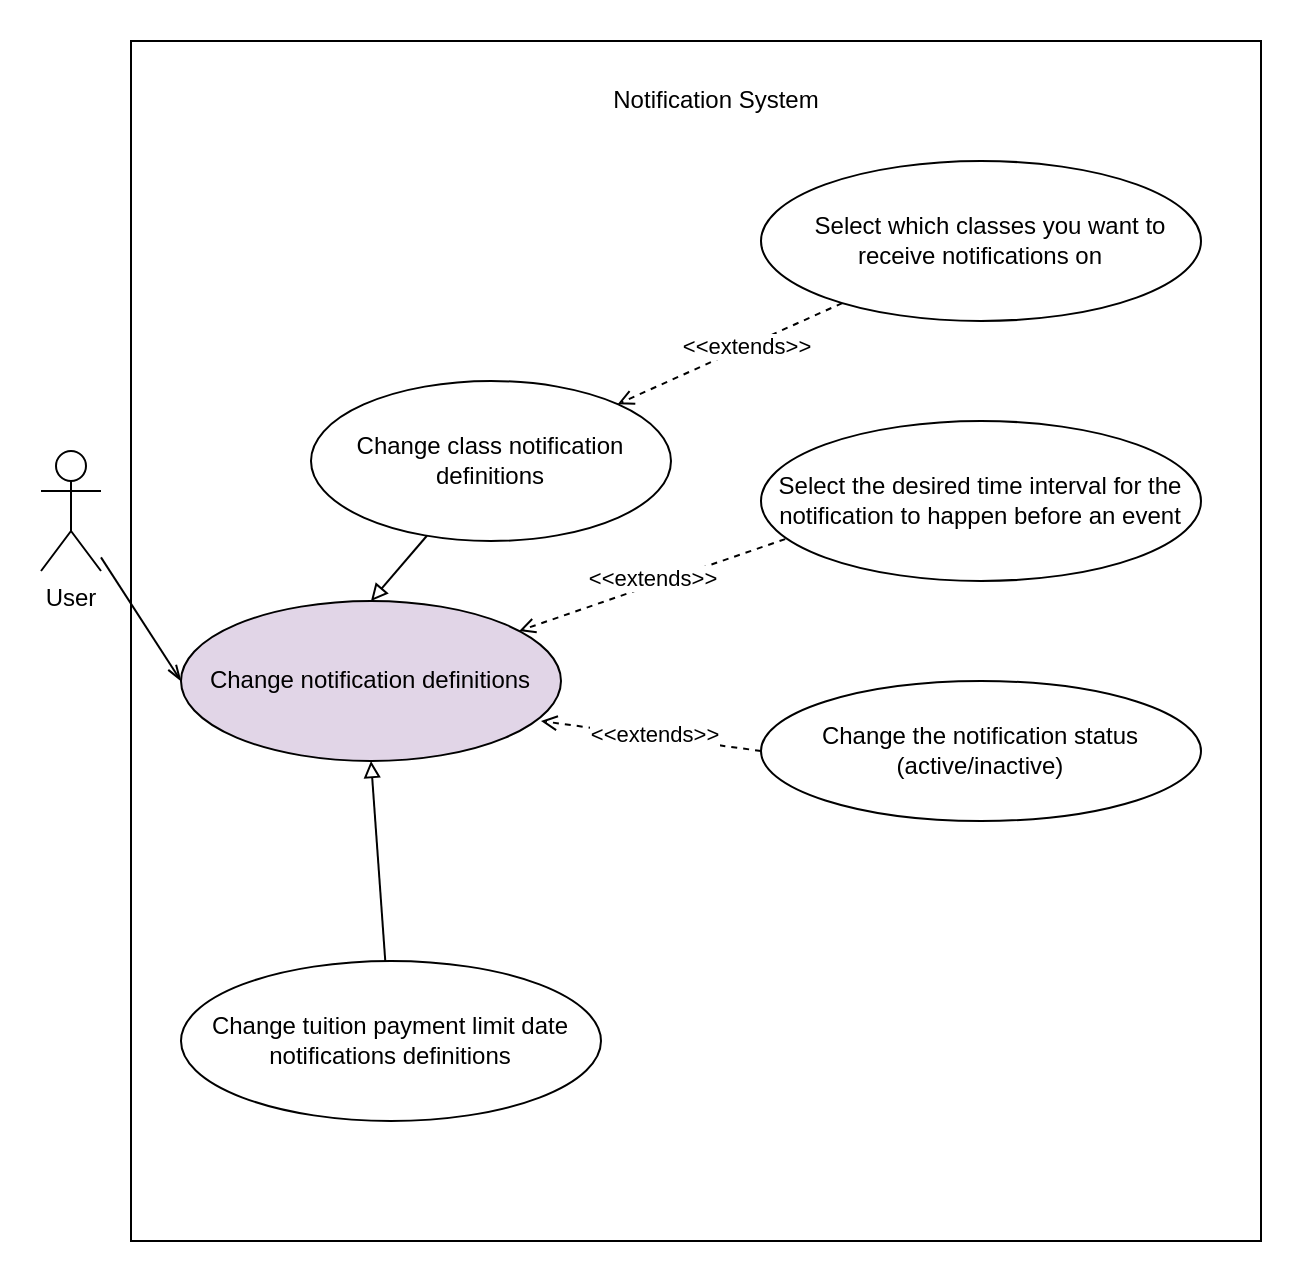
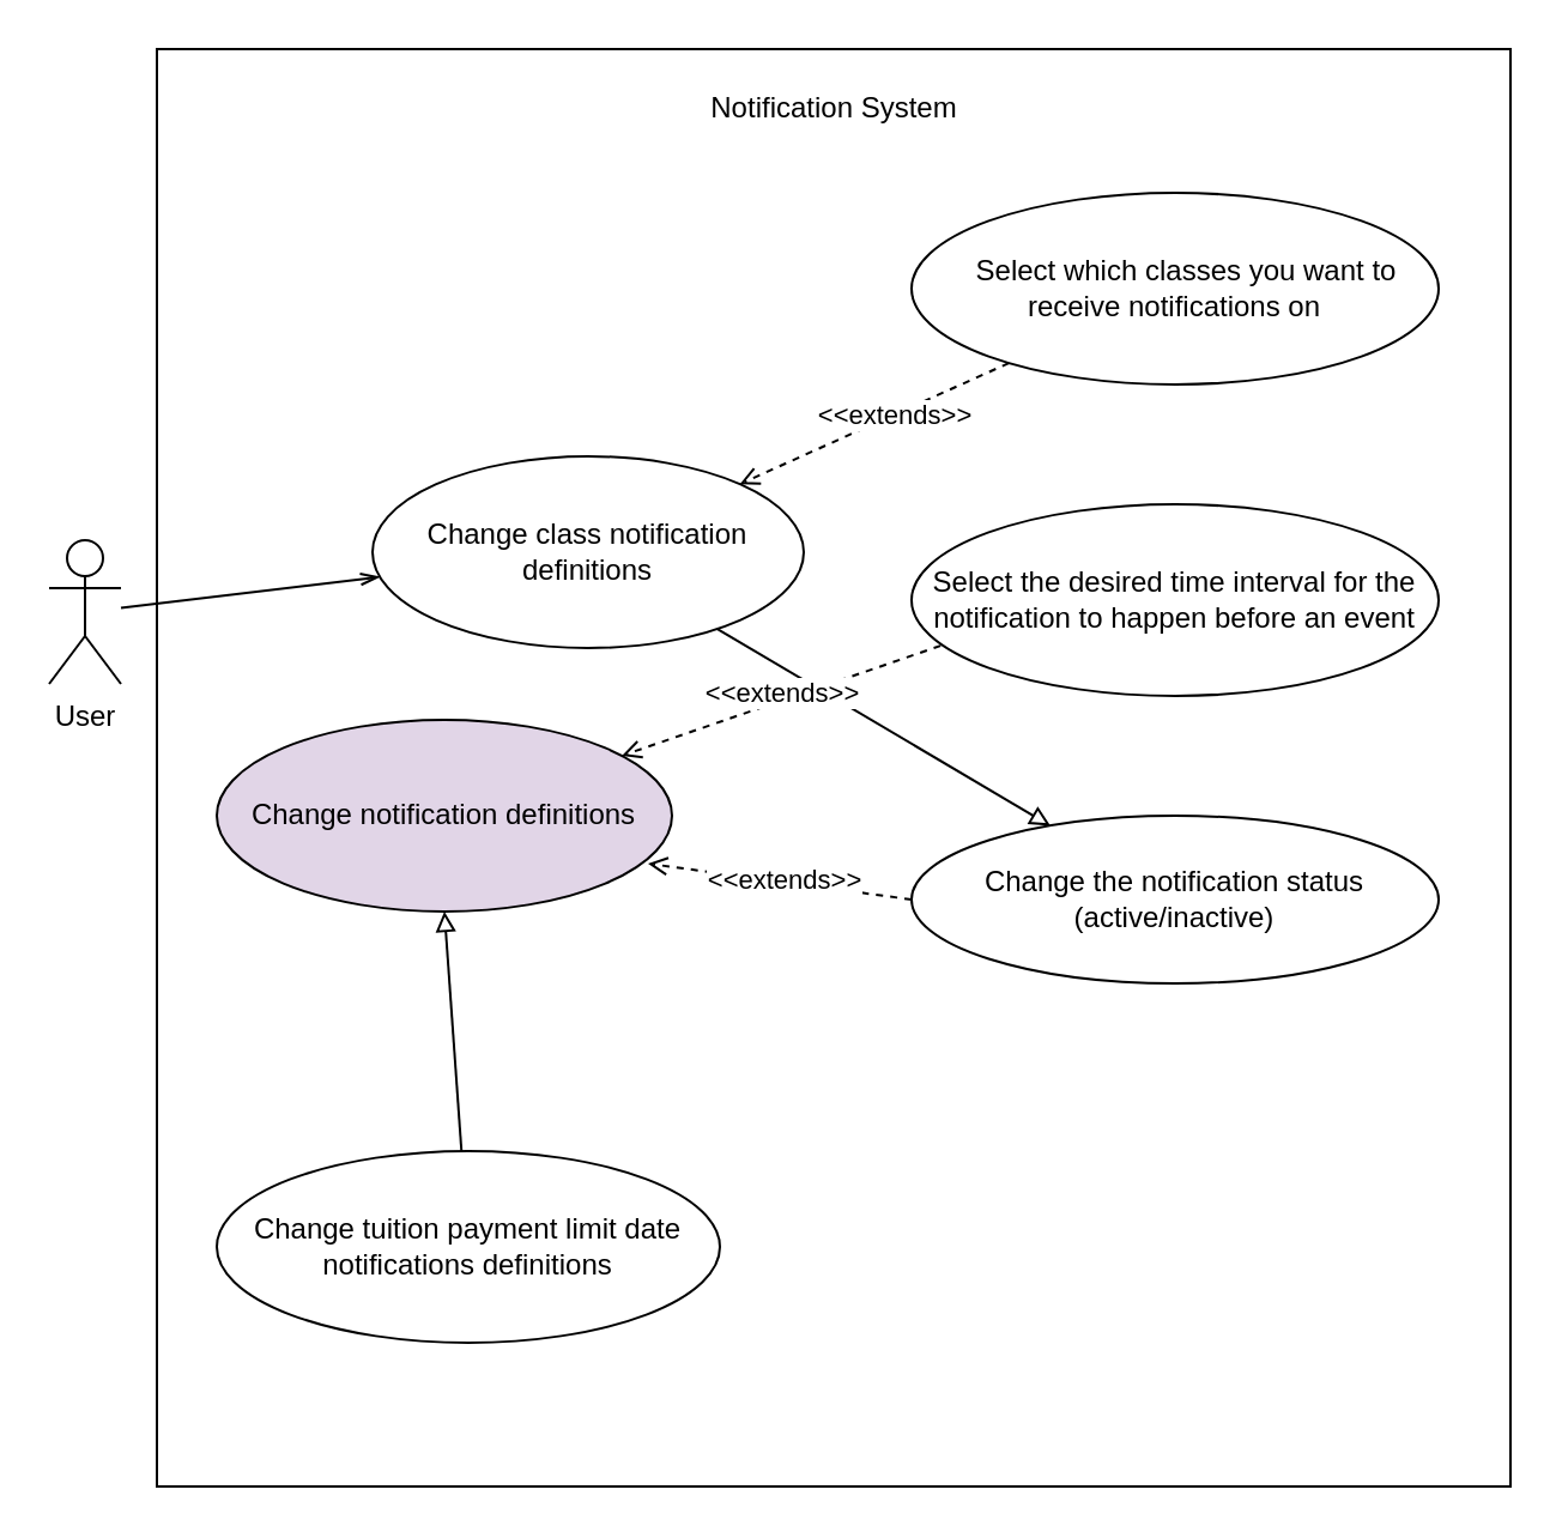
  <mxCell id="0" />
  <mxCell id="1" parent="0" />
  <mxCell id="2" value="" style="rounded=0;whiteSpace=wrap;html=1;" parent="1" vertex="1"><mxGeometry x="65" y="20" width="565" height="600" as="geometry" /></mxCell>
- <mxCell id="3" style="edgeStyle=none;rounded=0;orthogonalLoop=1;jettySize=auto;html=1;entryX=0;entryY=0.5;entryDx=0;entryDy=0;endArrow=openThin;endFill=0;" parent="1" source="4" target="10" edge="1"><mxGeometry relative="1" as="geometry" /></mxCell>
+ <mxCell id="3" style="edgeStyle=none;rounded=0;orthogonalLoop=1;jettySize=auto;html=1;endArrow=openThin;endFill=0;" parent="1" source="4" target="6" edge="1"><mxGeometry relative="1" as="geometry" /></mxCell>
  <mxCell id="4" value="User" style="shape=umlActor;verticalLabelPosition=bottom;verticalAlign=top;html=1;outlineConnect=0;" parent="1" vertex="1"><mxGeometry x="20" y="225" width="30" height="60" as="geometry" /></mxCell>
- <mxCell id="5" style="edgeStyle=none;rounded=0;orthogonalLoop=1;jettySize=auto;html=1;entryX=0.5;entryY=0;entryDx=0;entryDy=0;endArrow=block;endFill=0;" parent="1" source="6" target="10" edge="1"><mxGeometry relative="1" as="geometry" /></mxCell>
+ <mxCell id="5" style="edgeStyle=none;rounded=0;orthogonalLoop=1;jettySize=auto;html=1;endArrow=block;endFill=0;" parent="1" source="6" target="13" edge="1"><mxGeometry relative="1" as="geometry" /></mxCell>
  <mxCell id="6" value="Change class notification definitions" style="ellipse;whiteSpace=wrap;html=1;" parent="1" vertex="1"><mxGeometry x="155" y="190" width="180" height="80" as="geometry" /></mxCell>
  <mxCell id="7" style="edgeStyle=none;rounded=0;orthogonalLoop=1;jettySize=auto;html=1;entryX=0.5;entryY=1;entryDx=0;entryDy=0;endArrow=block;endFill=0;" parent="1" source="8" target="10" edge="1"><mxGeometry relative="1" as="geometry" /></mxCell>
  <mxCell id="8" value="Change tuition payment limit date notifications definitions" style="ellipse;whiteSpace=wrap;html=1;" parent="1" vertex="1"><mxGeometry x="90" y="480" width="210" height="80" as="geometry" /></mxCell>
- <mxCell id="9" value="Notification System" style="text;html=1;strokeColor=none;fillColor=none;align=center;verticalAlign=middle;whiteSpace=wrap;rounded=0;" parent="1" vertex="1"><mxGeometry x="287.5" y="35" width="140" height="30" as="geometry" /></mxCell>
+ <mxCell id="9" value="Notification System" style="text;html=1;strokeColor=none;fillColor=none;align=center;verticalAlign=middle;whiteSpace=wrap;rounded=0;" parent="1" vertex="1"><mxGeometry x="277.5" y="30" width="140" height="30" as="geometry" /></mxCell>
  <mxCell id="10" value="Change notification definitions" style="ellipse;whiteSpace=wrap;html=1;fillColor=#e1d5e7;" parent="1" vertex="1"><mxGeometry x="90" y="300" width="190" height="80" as="geometry" /></mxCell>
  <mxCell id="11" style="edgeStyle=none;rounded=0;orthogonalLoop=1;jettySize=auto;html=1;dashed=1;endArrow=open;endFill=0;exitX=0;exitY=0.5;exitDx=0;exitDy=0;" parent="1" source="13" edge="1"><mxGeometry relative="1" as="geometry"><mxPoint x="270" y="360" as="targetPoint" /></mxGeometry></mxCell>
  <mxCell id="12" value="&amp;lt;&amp;lt;extends&amp;gt;&amp;gt;" style="edgeLabel;html=1;align=center;verticalAlign=middle;resizable=0;points=[];" parent="11" vertex="1" connectable="0"><mxGeometry x="0.271" y="2" relative="1" as="geometry"><mxPoint x="17" y="-1" as="offset" /></mxGeometry></mxCell>
  <mxCell id="13" value="Change the notification status&lt;br&gt;(active/inactive)" style="ellipse;whiteSpace=wrap;html=1;" parent="1" vertex="1"><mxGeometry x="380" y="340" width="220" height="70" as="geometry" /></mxCell>
  <mxCell id="14" style="edgeStyle=none;rounded=0;orthogonalLoop=1;jettySize=auto;html=1;dashed=1;endArrow=open;endFill=0;exitX=0.055;exitY=0.738;exitDx=0;exitDy=0;exitPerimeter=0;" parent="1" source="15" target="10" edge="1"><mxGeometry relative="1" as="geometry" /></mxCell>
  <mxCell id="15" value="Select the desired time interval for the notification to happen before an event" style="ellipse;whiteSpace=wrap;html=1;" parent="1" vertex="1"><mxGeometry x="380" y="210" width="220" height="80" as="geometry" /></mxCell>
  <mxCell id="16" value="&amp;lt;&amp;lt;extends&amp;gt;&amp;gt;" style="edgeLabel;html=1;align=center;verticalAlign=middle;resizable=0;points=[];" parent="1" vertex="1" connectable="0"><mxGeometry x="329.999" y="349.998" as="geometry"><mxPoint x="-4" y="-61" as="offset" /></mxGeometry></mxCell>
  <mxCell id="17" style="edgeStyle=none;rounded=0;orthogonalLoop=1;jettySize=auto;html=1;dashed=1;endArrow=open;endFill=0;" edge="1" parent="1" source="19" target="6"><mxGeometry relative="1" as="geometry"><mxPoint x="357.11" y="246.09" as="sourcePoint" /><mxPoint x="219.998" y="300.002" as="targetPoint" /></mxGeometry></mxCell>
  <mxCell id="18" value="&amp;lt;&amp;lt;extends&amp;gt;&amp;gt;" style="edgeLabel;html=1;align=center;verticalAlign=middle;resizable=0;points=[];" vertex="1" connectable="0" parent="17"><mxGeometry x="-0.136" relative="1" as="geometry"><mxPoint as="offset" /></mxGeometry></mxCell>
  <mxCell id="19" value="&amp;nbsp; &amp;nbsp;Select which classes you want to receive notifications on" style="ellipse;whiteSpace=wrap;html=1;" vertex="1" parent="1"><mxGeometry x="380" y="80" width="220" height="80" as="geometry" /></mxCell>
